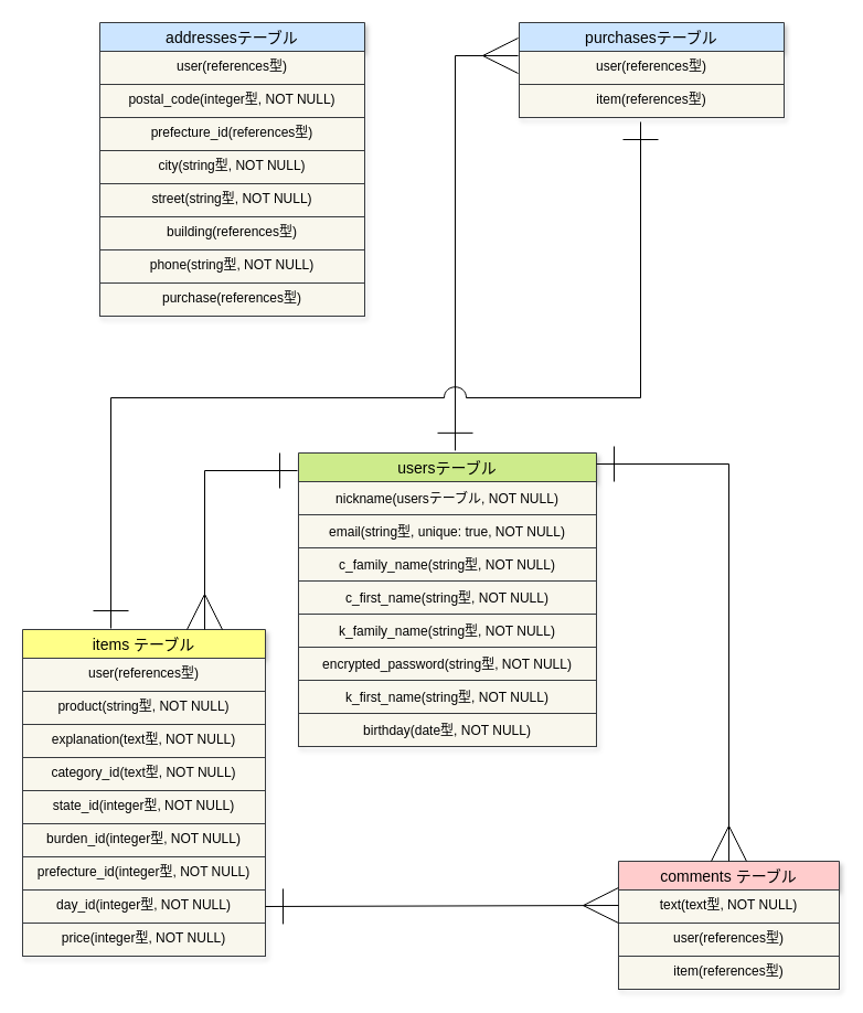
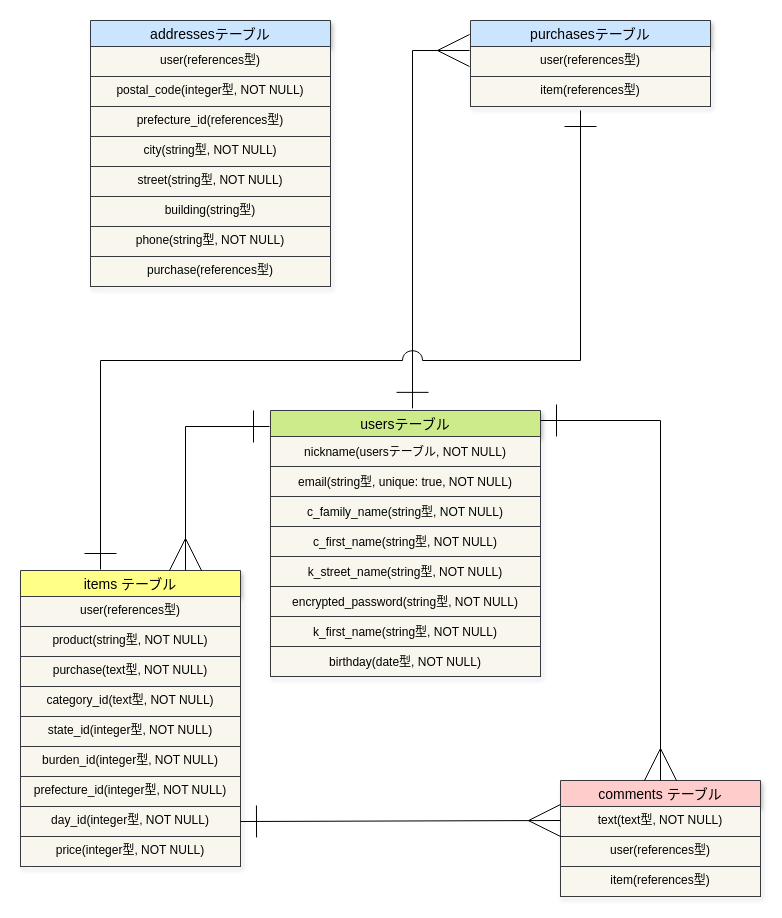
  <mxCell id="0" />
  <mxCell id="1" parent="0" />
  <mxCell id="2" value="usersテーブル" style="swimlane;fontStyle=0;childLayout=stackLayout;horizontal=1;startSize=26;horizontalStack=0;resizeParent=1;resizeParentMax=0;resizeLast=0;collapsible=1;marginBottom=0;align=center;fontSize=14;verticalAlign=middle;direction=east;fillColor=#cdeb8b;strokeColor=#36393d;shadow=1;" parent="1" vertex="1"><mxGeometry x="270" y="410" width="270" height="266" as="geometry"><mxRectangle x="310" y="560" width="120" height="26" as="alternateBounds" /></mxGeometry></mxCell>
  <mxCell id="3" value="nickname(usersテーブル, NOT NULL)" style="text;strokeColor=#36393d;fillColor=#f9f7ed;spacingLeft=4;spacingRight=4;overflow=hidden;rotatable=0;points=[[0,0.5],[1,0.5]];portConstraint=eastwest;fontSize=12;verticalAlign=middle;align=center;" parent="2" vertex="1"><mxGeometry y="26" width="270" height="30" as="geometry" /></mxCell>
  <mxCell id="4" value="email(string型, unique: true, NOT NULL)" style="text;strokeColor=#36393d;fillColor=#f9f7ed;spacingLeft=4;spacingRight=4;overflow=hidden;rotatable=0;points=[[0,0.5],[1,0.5]];portConstraint=eastwest;fontSize=12;verticalAlign=middle;align=center;" parent="2" vertex="1"><mxGeometry y="56" width="270" height="30" as="geometry" /></mxCell>
  <mxCell id="5" value="c_family_name(string型, NOT NULL)" style="text;strokeColor=#36393d;fillColor=#f9f7ed;spacingLeft=4;spacingRight=4;overflow=hidden;rotatable=0;points=[[0,0.5],[1,0.5]];portConstraint=eastwest;fontSize=12;verticalAlign=middle;shadow=0;align=center;" parent="2" vertex="1"><mxGeometry y="86" width="270" height="30" as="geometry" /></mxCell>
  <mxCell id="6" value="c_first_name(string型, NOT NULL)" style="text;strokeColor=#36393d;fillColor=#f9f7ed;spacingLeft=4;spacingRight=4;overflow=hidden;rotatable=0;points=[[0,0.5],[1,0.5]];portConstraint=eastwest;fontSize=12;verticalAlign=middle;shadow=0;align=center;" parent="2" vertex="1"><mxGeometry y="116" width="270" height="30" as="geometry" /></mxCell>
- <mxCell id="7" value="k_family_name(string型, NOT NULL)" style="text;strokeColor=#36393d;fillColor=#f9f7ed;spacingLeft=4;spacingRight=4;overflow=hidden;rotatable=0;points=[[0,0.5],[1,0.5]];portConstraint=eastwest;fontSize=12;verticalAlign=middle;shadow=0;align=center;" parent="2" vertex="1"><mxGeometry y="146" width="270" height="30" as="geometry" /></mxCell>
+ <mxCell id="7" value="k_street_name(string型, NOT NULL)" style="text;strokeColor=#36393d;fillColor=#f9f7ed;spacingLeft=4;spacingRight=4;overflow=hidden;rotatable=0;points=[[0,0.5],[1,0.5]];portConstraint=eastwest;fontSize=12;verticalAlign=middle;shadow=0;align=center;" parent="2" vertex="1"><mxGeometry y="146" width="270" height="30" as="geometry" /></mxCell>
  <mxCell id="8" value="encrypted_password(string型, NOT NULL)" style="text;strokeColor=#36393d;fillColor=#f9f7ed;spacingLeft=4;spacingRight=4;overflow=hidden;rotatable=0;points=[[0,0.5],[1,0.5]];portConstraint=eastwest;fontSize=12;verticalAlign=middle;shadow=0;align=center;" parent="2" vertex="1"><mxGeometry y="176" width="270" height="30" as="geometry" /></mxCell>
  <mxCell id="9" value="k_first_name(string型, NOT NULL)" style="text;strokeColor=#36393d;fillColor=#f9f7ed;spacingLeft=4;spacingRight=4;overflow=hidden;rotatable=0;points=[[0,0.5],[1,0.5]];portConstraint=eastwest;fontSize=12;verticalAlign=middle;shadow=0;align=center;" parent="2" vertex="1"><mxGeometry y="206" width="270" height="30" as="geometry" /></mxCell>
  <mxCell id="10" value="birthday(date型, NOT NULL)" style="text;strokeColor=#36393d;fillColor=#f9f7ed;spacingLeft=4;spacingRight=4;overflow=hidden;rotatable=0;points=[[0,0.5],[1,0.5]];portConstraint=eastwest;fontSize=12;verticalAlign=middle;shadow=0;align=center;" parent="2" vertex="1"><mxGeometry y="236" width="270" height="30" as="geometry" /></mxCell>
  <mxCell id="11" value="items テーブル" style="swimlane;fontStyle=0;childLayout=stackLayout;horizontal=1;startSize=26;horizontalStack=0;resizeParent=1;resizeParentMax=0;resizeLast=0;collapsible=1;marginBottom=0;align=center;fontSize=14;fillColor=#ffff88;strokeColor=#36393d;shadow=1;swimlaneLine=0;" parent="1" vertex="1"><mxGeometry x="20" y="570" width="220" height="296" as="geometry" /></mxCell>
  <mxCell id="12" value="user(references型)" style="text;strokeColor=#36393d;fillColor=#f9f7ed;spacingLeft=4;spacingRight=4;overflow=hidden;rotatable=0;points=[[0,0.5],[1,0.5]];portConstraint=eastwest;fontSize=12;align=center;" vertex="1" parent="11"><mxGeometry y="26" width="220" height="30" as="geometry" /></mxCell>
  <mxCell id="13" value="product(string型, NOT NULL)" style="text;strokeColor=#36393d;fillColor=#f9f7ed;spacingLeft=4;spacingRight=4;overflow=hidden;rotatable=0;points=[[0,0.5],[1,0.5]];portConstraint=eastwest;fontSize=12;align=center;" parent="11" vertex="1"><mxGeometry y="56" width="220" height="30" as="geometry" /></mxCell>
- <mxCell id="14" value="explanation(text型, NOT NULL)" style="text;strokeColor=#36393d;fillColor=#f9f7ed;spacingLeft=4;spacingRight=4;overflow=hidden;rotatable=0;points=[[0,0.5],[1,0.5]];portConstraint=eastwest;fontSize=12;align=center;" parent="11" vertex="1"><mxGeometry y="86" width="220" height="30" as="geometry" /></mxCell>
+ <mxCell id="14" value="purchase(text型, NOT NULL)" style="text;strokeColor=#36393d;fillColor=#f9f7ed;spacingLeft=4;spacingRight=4;overflow=hidden;rotatable=0;points=[[0,0.5],[1,0.5]];portConstraint=eastwest;fontSize=12;align=center;" parent="11" vertex="1"><mxGeometry y="86" width="220" height="30" as="geometry" /></mxCell>
  <mxCell id="15" value="category_id(text型, NOT NULL)" style="text;strokeColor=#36393d;fillColor=#f9f7ed;spacingLeft=4;spacingRight=4;overflow=hidden;rotatable=0;points=[[0,0.5],[1,0.5]];portConstraint=eastwest;fontSize=12;align=center;" parent="11" vertex="1"><mxGeometry y="116" width="220" height="30" as="geometry" /></mxCell>
  <mxCell id="16" value="state_id(integer型, NOT NULL)" style="text;strokeColor=#36393d;fillColor=#f9f7ed;spacingLeft=4;spacingRight=4;overflow=hidden;rotatable=0;points=[[0,0.5],[1,0.5]];portConstraint=eastwest;fontSize=12;align=center;" parent="11" vertex="1"><mxGeometry y="146" width="220" height="30" as="geometry" /></mxCell>
  <mxCell id="17" value="burden_id(integer型, NOT NULL)" style="text;strokeColor=#36393d;fillColor=#f9f7ed;spacingLeft=4;spacingRight=4;overflow=hidden;rotatable=0;points=[[0,0.5],[1,0.5]];portConstraint=eastwest;fontSize=12;align=center;" parent="11" vertex="1"><mxGeometry y="176" width="220" height="30" as="geometry" /></mxCell>
  <mxCell id="18" value="prefecture_id(integer型, NOT NULL)" style="text;strokeColor=#36393d;fillColor=#f9f7ed;spacingLeft=4;spacingRight=4;overflow=hidden;rotatable=0;points=[[0,0.5],[1,0.5]];portConstraint=eastwest;fontSize=12;align=center;" parent="11" vertex="1"><mxGeometry y="206" width="220" height="30" as="geometry" /></mxCell>
  <mxCell id="19" value="day_id(integer型, NOT NULL)" style="text;strokeColor=#36393d;fillColor=#f9f7ed;spacingLeft=4;spacingRight=4;overflow=hidden;rotatable=0;points=[[0,0.5],[1,0.5]];portConstraint=eastwest;fontSize=12;align=center;" parent="11" vertex="1"><mxGeometry y="236" width="220" height="30" as="geometry" /></mxCell>
  <mxCell id="20" value="price(integer型, NOT NULL)" style="text;strokeColor=#36393d;fillColor=#f9f7ed;spacingLeft=4;spacingRight=4;overflow=hidden;rotatable=0;points=[[0,0.5],[1,0.5]];portConstraint=eastwest;fontSize=12;align=center;" parent="11" vertex="1"><mxGeometry y="266" width="220" height="30" as="geometry" /></mxCell>
  <mxCell id="21" value="comments テーブル" style="swimlane;fontStyle=0;childLayout=stackLayout;horizontal=1;startSize=26;horizontalStack=0;resizeParent=1;resizeParentMax=0;resizeLast=0;collapsible=1;marginBottom=0;align=center;fontSize=14;fillColor=#ffcccc;strokeColor=#36393d;shadow=1;" parent="1" vertex="1"><mxGeometry x="560" y="780" width="200" height="116" as="geometry" /></mxCell>
  <mxCell id="22" value="text(text型, NOT NULL)" style="text;strokeColor=#36393d;fillColor=#f9f7ed;spacingLeft=4;spacingRight=4;overflow=hidden;rotatable=0;points=[[0,0.5],[1,0.5]];portConstraint=eastwest;fontSize=12;align=center;" parent="21" vertex="1"><mxGeometry y="26" width="200" height="30" as="geometry" /></mxCell>
  <mxCell id="23" value="user(references型)" style="text;strokeColor=#36393d;fillColor=#f9f7ed;spacingLeft=4;spacingRight=4;overflow=hidden;rotatable=0;points=[[0,0.5],[1,0.5]];portConstraint=eastwest;fontSize=12;align=center;" parent="21" vertex="1"><mxGeometry y="56" width="200" height="30" as="geometry" /></mxCell>
  <mxCell id="24" value="item(references型)" style="text;strokeColor=#36393d;fillColor=#f9f7ed;spacingLeft=4;spacingRight=4;overflow=hidden;rotatable=0;points=[[0,0.5],[1,0.5]];portConstraint=eastwest;fontSize=12;align=center;" parent="21" vertex="1"><mxGeometry y="86" width="200" height="30" as="geometry" /></mxCell>
  <mxCell id="25" value="addressesテーブル" style="swimlane;fontStyle=0;childLayout=stackLayout;horizontal=1;startSize=26;horizontalStack=0;resizeParent=1;resizeParentMax=0;resizeLast=0;collapsible=1;marginBottom=0;align=center;fontSize=14;fillColor=#cce5ff;strokeColor=#36393d;shadow=1;" parent="1" vertex="1"><mxGeometry x="90" y="20" width="240" height="266" as="geometry" /></mxCell>
  <mxCell id="26" value="user(references型)" style="text;spacingLeft=4;spacingRight=4;overflow=hidden;rotatable=0;points=[[0,0.5],[1,0.5]];portConstraint=eastwest;fontSize=12;align=center;fillColor=#f9f7ed;strokeColor=#36393d;" vertex="1" parent="25"><mxGeometry y="26" width="240" height="30" as="geometry" /></mxCell>
  <mxCell id="27" value="postal_code(integer型, NOT NULL)" style="text;spacingLeft=4;spacingRight=4;overflow=hidden;rotatable=0;points=[[0,0.5],[1,0.5]];portConstraint=eastwest;fontSize=12;align=center;fillColor=#f9f7ed;strokeColor=#36393d;" parent="25" vertex="1"><mxGeometry y="56" width="240" height="30" as="geometry" /></mxCell>
  <mxCell id="28" value="prefecture_id(references型)" style="text;spacingLeft=4;spacingRight=4;overflow=hidden;rotatable=0;points=[[0,0.5],[1,0.5]];portConstraint=eastwest;fontSize=12;align=center;fillColor=#f9f7ed;strokeColor=#36393d;" parent="25" vertex="1"><mxGeometry y="86" width="240" height="30" as="geometry" /></mxCell>
  <mxCell id="29" value="city(string型, NOT NULL)" style="text;spacingLeft=4;spacingRight=4;overflow=hidden;rotatable=0;points=[[0,0.5],[1,0.5]];portConstraint=eastwest;fontSize=12;align=center;fillColor=#f9f7ed;strokeColor=#36393d;" parent="25" vertex="1"><mxGeometry y="116" width="240" height="30" as="geometry" /></mxCell>
  <mxCell id="30" value="street(string型, NOT NULL)" style="text;spacingLeft=4;spacingRight=4;overflow=hidden;rotatable=0;points=[[0,0.5],[1,0.5]];portConstraint=eastwest;fontSize=12;align=center;fillColor=#f9f7ed;strokeColor=#36393d;" parent="25" vertex="1"><mxGeometry y="146" width="240" height="30" as="geometry" /></mxCell>
- <mxCell id="31" value="building(references型)" style="text;spacingLeft=4;spacingRight=4;overflow=hidden;rotatable=0;points=[[0,0.5],[1,0.5]];portConstraint=eastwest;fontSize=12;align=center;fillColor=#f9f7ed;strokeColor=#36393d;" parent="25" vertex="1"><mxGeometry y="176" width="240" height="30" as="geometry" /></mxCell>
+ <mxCell id="31" value="building(string型)" style="text;spacingLeft=4;spacingRight=4;overflow=hidden;rotatable=0;points=[[0,0.5],[1,0.5]];portConstraint=eastwest;fontSize=12;align=center;fillColor=#f9f7ed;strokeColor=#36393d;" parent="25" vertex="1"><mxGeometry y="176" width="240" height="30" as="geometry" /></mxCell>
  <mxCell id="32" value="phone(string型, NOT NULL)" style="text;spacingLeft=4;spacingRight=4;overflow=hidden;rotatable=0;points=[[0,0.5],[1,0.5]];portConstraint=eastwest;fontSize=12;align=center;fillColor=#f9f7ed;strokeColor=#36393d;" vertex="1" parent="25"><mxGeometry y="206" width="240" height="30" as="geometry" /></mxCell>
  <mxCell id="33" value="purchase(references型)" style="text;spacingLeft=4;spacingRight=4;overflow=hidden;rotatable=0;points=[[0,0.5],[1,0.5]];portConstraint=eastwest;fontSize=12;align=center;fillColor=#f9f7ed;strokeColor=#36393d;" parent="25" vertex="1"><mxGeometry y="236" width="240" height="30" as="geometry" /></mxCell>
  <mxCell id="34" value="" style="endArrow=ERmany;html=1;rounded=0;fontSize=12;endFill=0;entryX=0.75;entryY=0;entryDx=0;entryDy=0;startArrow=ERone;startFill=0;endSize=30;startSize=30;" parent="1" target="11" edge="1"><mxGeometry relative="1" as="geometry"><mxPoint x="269" y="426" as="sourcePoint" /><mxPoint x="170" y="570" as="targetPoint" /><Array as="points"><mxPoint x="185" y="426" /></Array></mxGeometry></mxCell>
  <mxCell id="35" value="" style="endArrow=ERmany;html=1;rounded=0;fontSize=12;endFill=0;startArrow=ERone;startFill=0;exitX=1;exitY=0.5;exitDx=0;exitDy=0;endSize=30;targetPerimeterSpacing=0;startSize=30;" parent="1" source="19" edge="1"><mxGeometry relative="1" as="geometry"><mxPoint x="400" y="820" as="sourcePoint" /><mxPoint x="560" y="820" as="targetPoint" /></mxGeometry></mxCell>
  <mxCell id="36" value="" style="resizable=0;html=1;align=right;verticalAlign=bottom;" parent="35" connectable="0" vertex="1"><mxGeometry x="1" relative="1" as="geometry" /></mxCell>
  <mxCell id="37" value="" style="endArrow=ERmany;html=1;rounded=0;fontSize=12;entryX=0.5;entryY=0;entryDx=0;entryDy=0;endFill=0;startArrow=ERone;startFill=0;endSize=30;startSize=30;" parent="1" target="21" edge="1"><mxGeometry relative="1" as="geometry"><mxPoint x="540" y="420" as="sourcePoint" /><mxPoint x="620" y="500" as="targetPoint" /><Array as="points"><mxPoint x="660" y="420" /></Array></mxGeometry></mxCell>
  <mxCell id="38" value="purchasesテーブル" style="swimlane;fontStyle=0;childLayout=stackLayout;horizontal=1;startSize=26;horizontalStack=0;resizeParent=1;resizeParentMax=0;resizeLast=0;collapsible=1;marginBottom=0;align=center;fontSize=14;fillColor=#cce5ff;strokeColor=#36393d;shadow=1;" vertex="1" parent="1"><mxGeometry x="470" y="20" width="240" height="86" as="geometry" /></mxCell>
  <mxCell id="39" value="user(references型)" style="text;spacingLeft=4;spacingRight=4;overflow=hidden;rotatable=0;points=[[0,0.5],[1,0.5]];portConstraint=eastwest;fontSize=12;align=center;fillColor=#f9f7ed;strokeColor=#36393d;" vertex="1" parent="38"><mxGeometry y="26" width="240" height="30" as="geometry" /></mxCell>
  <mxCell id="40" value="item(references型)" style="text;spacingLeft=4;spacingRight=4;overflow=hidden;rotatable=0;points=[[0,0.5],[1,0.5]];portConstraint=eastwest;fontSize=12;align=center;fillColor=#f9f7ed;strokeColor=#36393d;" vertex="1" parent="38"><mxGeometry y="56" width="240" height="30" as="geometry" /></mxCell>
  <mxCell id="41" value="" style="endArrow=ERmany;html=1;rounded=0;exitX=0.526;exitY=-0.008;exitDx=0;exitDy=0;exitPerimeter=0;endFill=0;startArrow=ERone;startFill=0;endSize=30;startSize=30;" edge="1" parent="1" source="2"><mxGeometry relative="1" as="geometry"><mxPoint x="300" y="320" as="sourcePoint" /><mxPoint x="469" y="50" as="targetPoint" /><Array as="points"><mxPoint x="412" y="50" /></Array></mxGeometry></mxCell>
  <mxCell id="42" value="&lt;br&gt;" style="resizable=0;html=1;align=right;verticalAlign=bottom;" connectable="0" vertex="1" parent="41"><mxGeometry x="1" relative="1" as="geometry" /></mxCell>
  <mxCell id="43" value="" style="endArrow=ERone;html=1;rounded=0;startSize=30;endSize=30;startArrow=ERone;startFill=0;endFill=0;jumpStyle=arc;jumpSize=20;" edge="1" parent="1"><mxGeometry relative="1" as="geometry"><mxPoint x="100" y="569" as="sourcePoint" /><mxPoint x="580" y="110" as="targetPoint" /><Array as="points"><mxPoint x="100" y="360" /><mxPoint x="580" y="360" /><mxPoint x="580" y="320" /></Array></mxGeometry></mxCell>
  <mxCell id="44" value="&lt;br&gt;" style="resizable=0;html=1;align=right;verticalAlign=bottom;" connectable="0" vertex="1" parent="43"><mxGeometry x="1" relative="1" as="geometry" /></mxCell>
